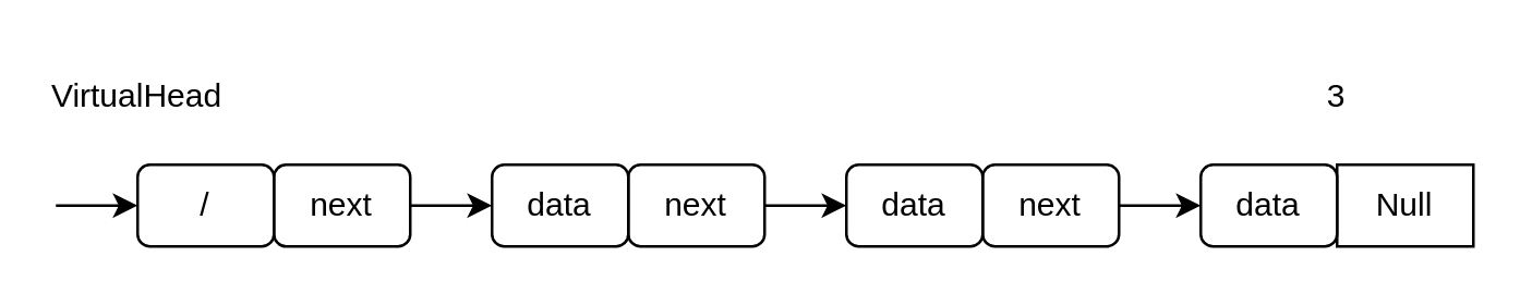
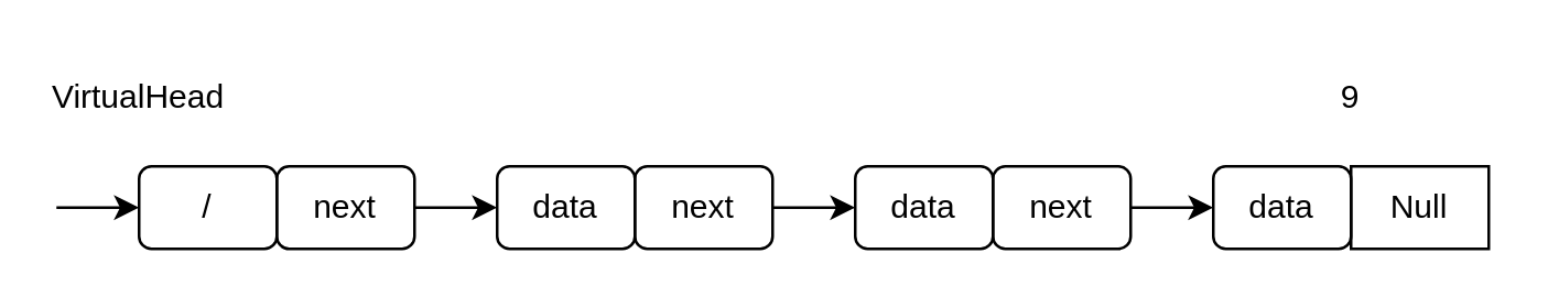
  <mxCell id="0" />
  <mxCell id="1" parent="0" />
  <mxCell id="2" value="next" style="rounded=1;whiteSpace=wrap;html=1;" parent="1" vertex="1"><mxGeometry x="230" y="60" width="50" height="30" as="geometry" /></mxCell>
  <mxCell id="3" value="data" style="rounded=1;whiteSpace=wrap;html=1;" parent="1" vertex="1"><mxGeometry x="180" y="60" width="50" height="30" as="geometry" /></mxCell>
  <mxCell id="4" value="" style="endArrow=classic;html=1;entryX=0;entryY=0.5;entryDx=0;entryDy=0;" parent="1" target="3" edge="1"><mxGeometry width="50" height="50" relative="1" as="geometry"><mxPoint x="150" y="75" as="sourcePoint" /><mxPoint x="190" y="70" as="targetPoint" /></mxGeometry></mxCell>
  <mxCell id="5" value="next" style="rounded=1;whiteSpace=wrap;html=1;" parent="1" vertex="1"><mxGeometry x="360" y="60" width="50" height="30" as="geometry" /></mxCell>
  <mxCell id="6" value="data" style="rounded=1;whiteSpace=wrap;html=1;" parent="1" vertex="1"><mxGeometry x="310" y="60" width="50" height="30" as="geometry" /></mxCell>
  <mxCell id="7" value="" style="endArrow=classic;html=1;entryX=0;entryY=0.5;entryDx=0;entryDy=0;" parent="1" target="6" edge="1"><mxGeometry width="50" height="50" relative="1" as="geometry"><mxPoint x="280" y="75" as="sourcePoint" /><mxPoint x="320" y="70" as="targetPoint" /></mxGeometry></mxCell>
  <mxCell id="8" value="Null" style="whiteSpace=wrap;html=1;rounded=0;" parent="1" vertex="1"><mxGeometry x="490" y="60" width="50" height="30" as="geometry" /></mxCell>
  <mxCell id="9" value="data" style="rounded=1;whiteSpace=wrap;html=1;" parent="1" vertex="1"><mxGeometry x="440" y="60" width="50" height="30" as="geometry" /></mxCell>
  <mxCell id="10" value="" style="endArrow=classic;html=1;entryX=0;entryY=0.5;entryDx=0;entryDy=0;" parent="1" target="9" edge="1"><mxGeometry width="50" height="50" relative="1" as="geometry"><mxPoint x="410" y="75" as="sourcePoint" /><mxPoint x="450" y="70" as="targetPoint" /></mxGeometry></mxCell>
  <mxCell id="11" value="next" style="rounded=1;whiteSpace=wrap;html=1;" vertex="1" parent="1"><mxGeometry x="100" y="60" width="50" height="30" as="geometry" /></mxCell>
  <mxCell id="12" value="/" style="rounded=1;whiteSpace=wrap;html=1;" vertex="1" parent="1"><mxGeometry x="50" y="60" width="50" height="30" as="geometry" /></mxCell>
  <mxCell id="13" value="" style="endArrow=classic;html=1;entryX=0;entryY=0.5;entryDx=0;entryDy=0;" edge="1" parent="1" target="12"><mxGeometry width="50" height="50" relative="1" as="geometry"><mxPoint y="75" as="sourcePoint" x="20" /><mxPoint x="60" y="70" as="targetPoint" /></mxGeometry></mxCell>
  <mxCell id="14" value="VirtualHead" style="text;html=1;strokeColor=none;fillColor=none;align=center;verticalAlign=middle;whiteSpace=wrap;rounded=0;" vertex="1" parent="1"><mxGeometry x="20" y="20" width="60" height="30" as="geometry" /></mxCell>
- <mxCell id="15" value="3" style="text;html=1;strokeColor=none;fillColor=none;align=center;verticalAlign=middle;whiteSpace=wrap;rounded=0;" vertex="1" parent="1"><mxGeometry x="460" y="20" width="60" height="30" as="geometry" /></mxCell>
+ <mxCell id="15" value="9" style="text;html=1;strokeColor=none;fillColor=none;align=center;verticalAlign=middle;whiteSpace=wrap;rounded=0;" vertex="1" parent="1"><mxGeometry x="460" y="20" width="60" height="30" as="geometry" /></mxCell>
